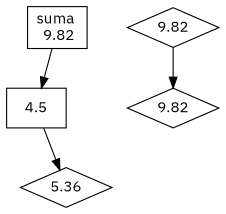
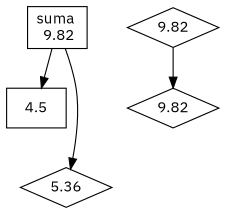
  digraph {
    fontname="IBM Plex Sans"
    node [fontname="IBM Plex Sans" shape=diamond]
    edge [fontname="IBM Plex Sans"]
    n1 [label="suma \n 9.82" shape=box]
    n2 [label=4.5 shape=box]
    n3 [label=5.36]
    n4 [label=9.82]
    n5 [label=9.82]
    n1 -> n2
-   n2 -> n3
+   n1 -> n3
    n4 -> n5
  }
